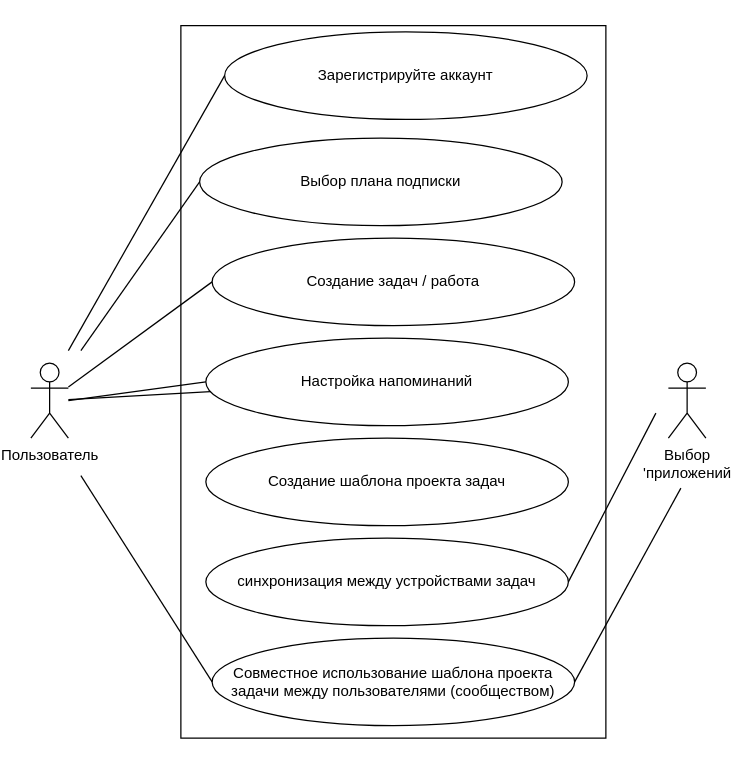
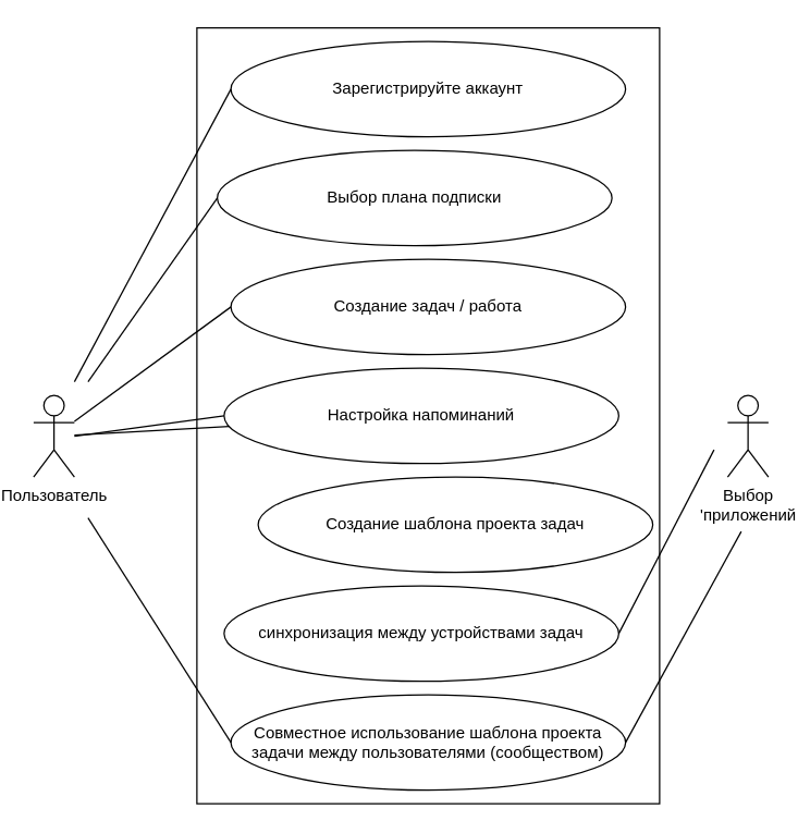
  <mxCell id="0" />
  <mxCell id="1" parent="0" />
  <mxCell id="2" value="Пользователь" style="shape=umlActor;verticalLabelPosition=bottom;verticalAlign=top;html=1;outlineConnect=0;fillColor=default;strokeColor=default;fontColor=default;" vertex="1" parent="1"><mxGeometry x="20" y="290" width="30" height="60" as="geometry" /></mxCell>
  <mxCell id="3" value="" style="rounded=0;whiteSpace=wrap;html=1;fontColor=default;strokeColor=default;fillColor=default;" vertex="1" parent="1"><mxGeometry x="140" y="20" width="340" height="570" as="geometry" /></mxCell>
- <mxCell id="4" value="Зарегистрируйте аккаунт" style="ellipse;whiteSpace=wrap;html=1;fontColor=default;strokeColor=default;fillColor=default;" vertex="1" parent="1"><mxGeometry x="175" y="25" width="290" height="70" as="geometry" /></mxCell>
+ <mxCell id="4" value="Зарегистрируйте аккаунт" style="ellipse;whiteSpace=wrap;html=1;fontColor=default;strokeColor=default;fillColor=default;" vertex="1" parent="1"><mxGeometry x="165" y="30" width="290" height="70" as="geometry" /></mxCell>
  <mxCell id="5" value="Выбор плана подписки" style="ellipse;whiteSpace=wrap;html=1;fontColor=default;strokeColor=default;fillColor=default;" vertex="1" parent="1"><mxGeometry x="155" y="110" width="290" height="70" as="geometry" /></mxCell>
  <mxCell id="6" value="Создание задач / работа" style="ellipse;whiteSpace=wrap;html=1;fontColor=default;strokeColor=default;fillColor=default;" vertex="1" parent="1"><mxGeometry x="165" y="190" width="290" height="70" as="geometry" /></mxCell>
  <mxCell id="7" value="Настройка напоминаний" style="ellipse;whiteSpace=wrap;html=1;fontColor=default;strokeColor=default;fillColor=default;" vertex="1" parent="1"><mxGeometry x="160" y="270" width="290" height="70" as="geometry" /></mxCell>
- <mxCell id="8" value="Создание шаблона проекта задач" style="ellipse;whiteSpace=wrap;html=1;fontColor=default;strokeColor=default;fillColor=default;" vertex="1" parent="1"><mxGeometry x="160" y="350" width="290" height="70" as="geometry" /></mxCell>
+ <mxCell id="8" value="Создание шаблона проекта задач" style="ellipse;whiteSpace=wrap;html=1;fontColor=default;strokeColor=default;fillColor=default;" vertex="1" parent="1"><mxGeometry x="185" y="350" width="290" height="70" as="geometry" /></mxCell>
  <mxCell id="9" value="синхронизация между устройствами задач" style="ellipse;whiteSpace=wrap;html=1;fontColor=default;strokeColor=default;fillColor=default;" vertex="1" parent="1"><mxGeometry x="160" y="430" width="290" height="70" as="geometry" /></mxCell>
  <mxCell id="10" value="Совместное использование шаблона проекта задачи между пользователями (сообществом)" style="ellipse;whiteSpace=wrap;html=1;fontColor=default;strokeColor=default;fillColor=default;" vertex="1" parent="1"><mxGeometry x="165" y="510" width="290" height="70" as="geometry" /></mxCell>
  <mxCell id="11" value="Выбор &lt;br&gt;'приложений" style="shape=umlActor;verticalLabelPosition=bottom;verticalAlign=top;html=1;outlineConnect=0;fillColor=default;strokeColor=default;fontColor=default;" vertex="1" parent="1"><mxGeometry x="530" y="290" width="30" height="60" as="geometry" /></mxCell>
  <mxCell id="12" value="" style="endArrow=none;html=1;rounded=0;fontColor=default;strokeColor=default;labelBackgroundColor=default;entryX=0;entryY=0.5;entryDx=0;entryDy=0;" edge="1" parent="1" target="4"><mxGeometry width="50" height="50" relative="1" as="geometry"><mxPoint x="50" y="280" as="sourcePoint" /><mxPoint x="300" y="280" as="targetPoint" /></mxGeometry></mxCell>
  <mxCell id="13" value="" style="endArrow=none;html=1;rounded=0;labelBackgroundColor=default;fontColor=default;strokeColor=default;entryX=0;entryY=0.5;entryDx=0;entryDy=0;" edge="1" parent="1" target="5"><mxGeometry width="50" height="50" relative="1" as="geometry"><mxPoint x="60" y="280" as="sourcePoint" /><mxPoint x="300" y="280" as="targetPoint" /></mxGeometry></mxCell>
  <mxCell id="14" value="" style="endArrow=none;html=1;rounded=0;labelBackgroundColor=default;fontColor=default;strokeColor=default;entryX=0;entryY=0.5;entryDx=0;entryDy=0;" edge="1" parent="1" source="2" target="6"><mxGeometry width="50" height="50" relative="1" as="geometry"><mxPoint x="250" y="330" as="sourcePoint" /><mxPoint x="300" y="280" as="targetPoint" /></mxGeometry></mxCell>
  <mxCell id="15" value="" style="endArrow=none;html=1;rounded=0;labelBackgroundColor=default;fontColor=default;strokeColor=default;entryX=0;entryY=0.5;entryDx=0;entryDy=0;" edge="1" parent="1" target="7"><mxGeometry width="50" height="50" relative="1" as="geometry"><mxPoint x="50" y="320" as="sourcePoint" /><mxPoint x="300" y="280" as="targetPoint" /></mxGeometry></mxCell>
  <mxCell id="16" value="" style="endArrow=none;html=1;rounded=0;labelBackgroundColor=default;fontColor=default;strokeColor=default;" edge="1" parent="1" source="2" target="7"><mxGeometry width="50" height="50" relative="1" as="geometry"><mxPoint x="250" y="330" as="sourcePoint" /><mxPoint x="300" y="280" as="targetPoint" /></mxGeometry></mxCell>
  <mxCell id="17" value="" style="endArrow=none;html=1;rounded=0;labelBackgroundColor=default;fontColor=default;strokeColor=default;entryX=0;entryY=0.5;entryDx=0;entryDy=0;" edge="1" parent="1" target="10"><mxGeometry width="50" height="50" relative="1" as="geometry"><mxPoint x="60" y="380" as="sourcePoint" /><mxPoint x="300" y="280" as="targetPoint" /></mxGeometry></mxCell>
  <mxCell id="18" value="" style="endArrow=none;html=1;rounded=0;labelBackgroundColor=default;fontColor=default;strokeColor=default;exitX=1;exitY=0.5;exitDx=0;exitDy=0;" edge="1" parent="1" source="9"><mxGeometry width="50" height="50" relative="1" as="geometry"><mxPoint x="250" y="330" as="sourcePoint" /><mxPoint x="520" y="330" as="targetPoint" /></mxGeometry></mxCell>
  <mxCell id="19" value="" style="endArrow=none;html=1;rounded=0;labelBackgroundColor=default;fontColor=default;strokeColor=default;exitX=1;exitY=0.5;exitDx=0;exitDy=0;" edge="1" parent="1" source="10"><mxGeometry width="50" height="50" relative="1" as="geometry"><mxPoint x="250" y="330" as="sourcePoint" /><mxPoint x="540" y="390" as="targetPoint" /></mxGeometry></mxCell>
